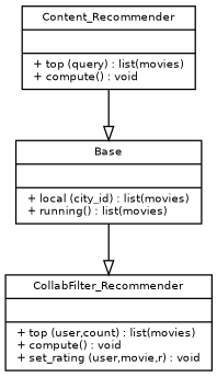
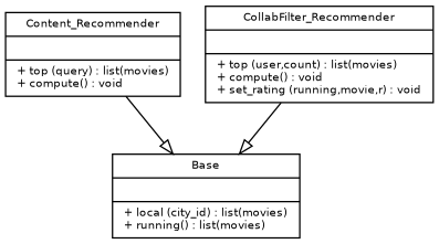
  digraph {
    fontname="Bitstream Vera Sans"
    fontsize=8
    node [fontname="Bitstream Vera Sans" fontsize=8 shape=record]
    edge [arrowhead=empty fontname="Bitstream Vera Sans" fontsize=8]
    n1 [label="{Base||+ local (city_id) : list(movies)\l+ running() : list(movies)\l}"]
    n2 [label="{Content_Recommender||+ top (query) : list(movies)\l+ compute() : void\l}"]
-   n3 [label="{CollabFilter_Recommender||+ top (user,count) : list(movies)\l+ compute() : void\l+ set_rating (user,movie,r) : void\l}"]
+   n3 [label="{CollabFilter_Recommender||+ top (user,count) : list(movies)\l+ compute() : void\l+ set_rating (running,movie,r) : void\l}"]
    n2 -> n1
-   n1 -> n3
+   n3 -> n1
  }
